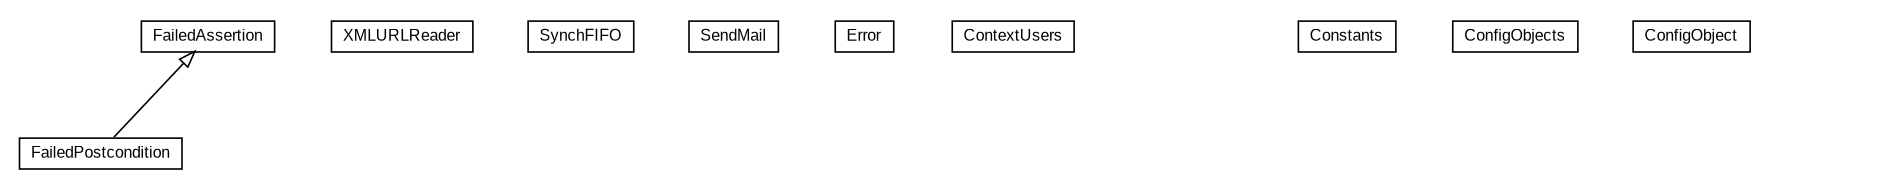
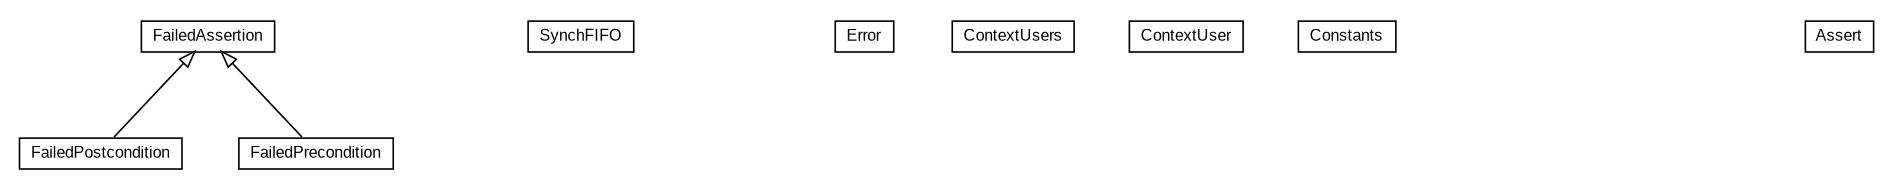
  digraph {
    nodesep=0.25
    ranksep=0.5
    node [fontcolor=black fontname=arial fontsize=10.0 shape=plaintext]
    edge [arrowtail=empty dir=back fontname=arial fontsize=10 headport=p labelfontname=arial labelfontsize=10 tailport=p]
    n1 [label=<<table title="context.arch.util.FailedPostcondition" border="0" cellborder="1" cellspacing="0" cellpadding="2" port="p" href="./FailedPostcondition.html"> 		<tr><td><table border="0" cellspacing="0" cellpadding="1"> <tr><td align="center" balign="center"> FailedPostcondition </td></tr> 		</table></td></tr> 		</table>>]
+   n2 [label=<<table title="context.arch.util.FailedPrecondition" border="0" cellborder="1" cellspacing="0" cellpadding="2" port="p" href="./FailedPrecondition.html"> 		<tr><td><table border="0" cellspacing="0" cellpadding="1"> <tr><td align="center" balign="center"> FailedPrecondition </td></tr> 		</table></td></tr> 		</table>>]
    n3 [label=<<table title="context.arch.util.FailedAssertion" border="0" cellborder="1" cellspacing="0" cellpadding="2" port="p" href="./FailedAssertion.html"> 		<tr><td><table border="0" cellspacing="0" cellpadding="1"> <tr><td align="center" balign="center"> FailedAssertion </td></tr> 		</table></td></tr> 		</table>>]
-   n4 [label=<<table title="context.arch.util.XMLURLReader" border="0" cellborder="1" cellspacing="0" cellpadding="2" port="p" href="./XMLURLReader.html"> 		<tr><td><table border="0" cellspacing="0" cellpadding="1"> <tr><td align="center" balign="center"> XMLURLReader </td></tr> 		</table></td></tr> 		</table>>]
    n5 [label=<<table title="context.arch.util.SynchFIFO" border="0" cellborder="1" cellspacing="0" cellpadding="2" port="p" href="./SynchFIFO.html"> 		<tr><td><table border="0" cellspacing="0" cellpadding="1"> <tr><td align="center" balign="center"> SynchFIFO </td></tr> 		</table></td></tr> 		</table>>]
-   n6 [label=<<table title="context.arch.util.SendMail" border="0" cellborder="1" cellspacing="0" cellpadding="2" port="p" href="./SendMail.html"> 		<tr><td><table border="0" cellspacing="0" cellpadding="1"> <tr><td align="center" balign="center"> SendMail </td></tr> 		</table></td></tr> 		</table>>]
    n7 [label=<<table title="context.arch.util.Error" border="0" cellborder="1" cellspacing="0" cellpadding="2" port="p" href="./Error.html"> 		<tr><td><table border="0" cellspacing="0" cellpadding="1"> <tr><td align="center" balign="center"> Error </td></tr> 		</table></td></tr> 		</table>>]
    n8 [label=<<table title="context.arch.util.ContextUsers" border="0" cellborder="1" cellspacing="0" cellpadding="2" port="p" href="./ContextUsers.html"> 		<tr><td><table border="0" cellspacing="0" cellpadding="1"> <tr><td align="center" balign="center"> ContextUsers </td></tr> 		</table></td></tr> 		</table>>]
+   n9 [label=<<table title="context.arch.util.ContextUser" border="0" cellborder="1" cellspacing="0" cellpadding="2" port="p" href="./ContextUser.html"> 		<tr><td><table border="0" cellspacing="0" cellpadding="1"> <tr><td align="center" balign="center"> ContextUser </td></tr> 		</table></td></tr> 		</table>>]
    n10 [label=<<table title="context.arch.util.Constants" border="0" cellborder="1" cellspacing="0" cellpadding="2" port="p" href="./Constants.html"> 		<tr><td><table border="0" cellspacing="0" cellpadding="1"> <tr><td align="center" balign="center"> Constants </td></tr> 		</table></td></tr> 		</table>>]
-   n11 [label=<<table title="context.arch.util.ConfigObjects" border="0" cellborder="1" cellspacing="0" cellpadding="2" port="p" href="./ConfigObjects.html"> 		<tr><td><table border="0" cellspacing="0" cellpadding="1"> <tr><td align="center" balign="center"> ConfigObjects </td></tr> 		</table></td></tr> 		</table>>]
-   n12 [label=<<table title="context.arch.util.ConfigObject" border="0" cellborder="1" cellspacing="0" cellpadding="2" port="p" href="./ConfigObject.html"> 		<tr><td><table border="0" cellspacing="0" cellpadding="1"> <tr><td align="center" balign="center"> ConfigObject </td></tr> 		</table></td></tr> 		</table>>]
+   n13 [label=<<table title="context.arch.util.Assert" border="0" cellborder="1" cellspacing="0" cellpadding="2" port="p" href="./Assert.html"> 		<tr><td><table border="0" cellspacing="0" cellpadding="1"> <tr><td align="center" balign="center"> Assert </td></tr> 		</table></td></tr> 		</table>>]
    n3 -> n1
+   n3 -> n2
  }
